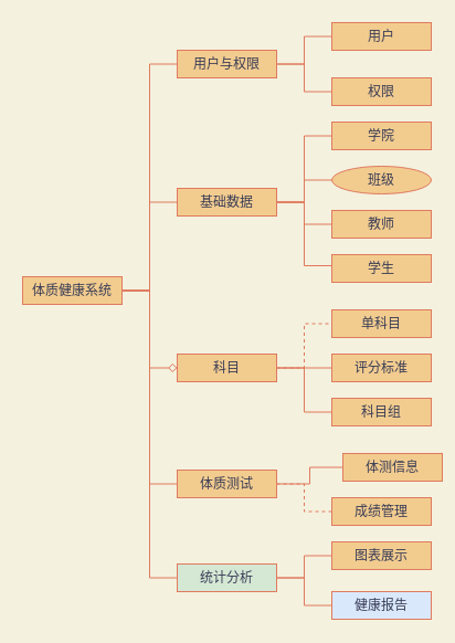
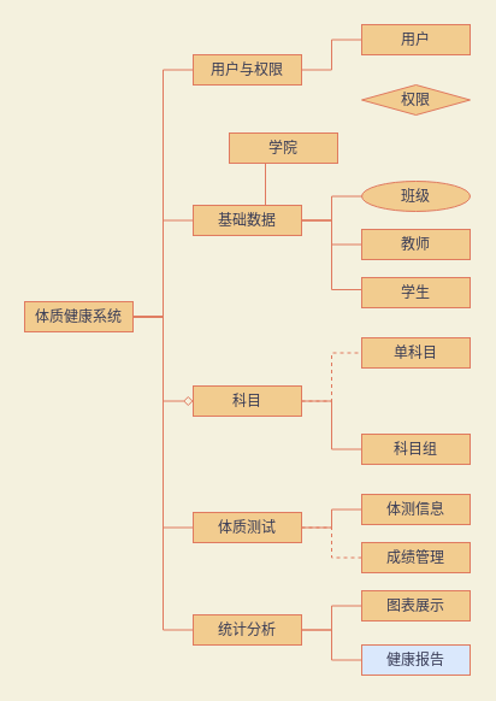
  <mxCell id="0" />
  <mxCell id="1" parent="0" />
  <mxCell id="2" value="体质健康系统" style="whiteSpace=wrap;html=1;fillColor=#F2CC8F;strokeColor=#E07A5F;fontColor=#393C56;sketch=0;" vertex="1" parent="1"><mxGeometry x="20" y="250" width="90.0" height="25" as="geometry" /></mxCell>
  <mxCell id="3" value="用户与权限" style="whiteSpace=wrap;html=1;fillColor=#F2CC8F;strokeColor=#E07A5F;fontColor=#393C56;sketch=0;" vertex="1" parent="1"><mxGeometry x="160" y="45" width="90.0" height="25" as="geometry" /></mxCell>
  <mxCell id="4" value="" style="edgeStyle=elbowEdgeStyle;elbow=horizontal;html=1;rounded=0;endArrow=none;endFill=0;strokeColor=#E07A5F;fontColor=#393C56;sketch=0;labelBackgroundColor=#F4F1DE;" edge="1" parent="1" source="2" target="3"><mxGeometry x="-390.0" y="-603.594" as="geometry" /></mxCell>
  <mxCell id="5" value="基础数据" style="whiteSpace=wrap;html=1;fillColor=#F2CC8F;strokeColor=#E07A5F;fontColor=#393C56;sketch=0;" vertex="1" parent="1"><mxGeometry x="160" y="170" width="90.0" height="25" as="geometry" /></mxCell>
  <mxCell id="6" value="" style="edgeStyle=elbowEdgeStyle;elbow=horizontal;html=1;rounded=0;endArrow=none;endFill=0;strokeColor=#E07A5F;fontColor=#393C56;sketch=0;jumpSize=2;labelBackgroundColor=#F4F1DE;" edge="1" parent="1" source="2" target="5"><mxGeometry x="-390.0" y="-603.594" as="geometry" /></mxCell>
  <mxCell id="7" value="" style="edgeStyle=elbowEdgeStyle;elbow=horizontal;html=1;rounded=0;endArrow=none;endFill=0;strokeColor=#E07A5F;fontColor=#393C56;sketch=0;labelBackgroundColor=#F4F1DE;" edge="1" parent="1" source="3" target="8"><mxGeometry x="-390.0" y="-588.594" as="geometry"><mxPoint x="-396.9" y="-2386.321" as="sourcePoint" /></mxGeometry></mxCell>
  <mxCell id="8" value="用户" style="whiteSpace=wrap;html=1;fillColor=#F2CC8F;strokeColor=#E07A5F;fontColor=#393C56;sketch=0;" vertex="1" parent="1"><mxGeometry x="300" y="20" width="90.0" height="25" as="geometry" /></mxCell>
  <mxCell id="9" value="" style="edgeStyle=elbowEdgeStyle;elbow=horizontal;html=1;rounded=0;endArrow=none;endFill=0;strokeColor=#E07A5F;fontColor=#393C56;sketch=0;labelBackgroundColor=#F4F1DE;" edge="1" parent="1" source="5" target="10"><mxGeometry x="-390.0" y="-603.594" as="geometry"><mxPoint x="-396.9" y="-2401.321" as="sourcePoint" /></mxGeometry></mxCell>
- <mxCell id="10" value="学院" style="whiteSpace=wrap;html=1;fillColor=#F2CC8F;strokeColor=#E07A5F;fontColor=#393C56;sketch=0;" vertex="1" parent="1"><mxGeometry x="300" y="110" width="90.0" height="25" as="geometry" /></mxCell>
+ <mxCell id="10" value="学院" style="whiteSpace=wrap;html=1;fillColor=#F2CC8F;strokeColor=#E07A5F;fontColor=#393C56;sketch=0;" vertex="1" parent="1"><mxGeometry x="190" y="110" width="90.0" height="25" as="geometry" /></mxCell>
  <mxCell id="11" value="科目" style="whiteSpace=wrap;html=1;fillColor=#F2CC8F;strokeColor=#E07A5F;fontColor=#393C56;sketch=0;treeMoving=0;treeFolding=0;" vertex="1" parent="1"><mxGeometry x="160" y="320" width="90.0" height="25" as="geometry" /></mxCell>
  <mxCell id="12" value="体质测试" style="whiteSpace=wrap;html=1;fillColor=#F2CC8F;strokeColor=#E07A5F;fontColor=#393C56;movableLabel=0;metaEdit=1;part=1;sketch=0;" vertex="1" parent="1"><mxGeometry x="160" y="425" width="90.0" height="25" as="geometry" /></mxCell>
  <mxCell id="13" value="" style="edgeStyle=elbowEdgeStyle;elbow=horizontal;html=1;rounded=0;endArrow=diamond;endFill=0;strokeColor=#E07A5F;fontColor=#393C56;sketch=0;labelBackgroundColor=#F4F1DE;" edge="1" parent="1" source="2" target="11"><mxGeometry x="-390.0" y="-603.594" as="geometry"><mxPoint x="-630" y="-2473.287" as="sourcePoint" /><mxPoint x="-585" y="-2488.438" as="targetPoint" /></mxGeometry></mxCell>
  <mxCell id="14" value="" style="edgeStyle=elbowEdgeStyle;elbow=horizontal;html=1;rounded=0;endArrow=none;endFill=0;strokeColor=#E07A5F;fontColor=#393C56;sketch=0;labelBackgroundColor=#F4F1DE;" edge="1" parent="1" source="2" target="12"><mxGeometry x="-390.0" y="-603.594" as="geometry"><mxPoint x="-630" y="-2473.287" as="sourcePoint" /><mxPoint x="-585" y="-2458.137" as="targetPoint" /></mxGeometry></mxCell>
- <mxCell id="15" value="统计分析" style="whiteSpace=wrap;html=1;fillColor=#d5e8d4;strokeColor=#E07A5F;fontColor=#393C56;sketch=0;" vertex="1" parent="1"><mxGeometry x="160" y="510" width="90.0" height="25" as="geometry" /></mxCell>
+ <mxCell id="15" value="统计分析" style="whiteSpace=wrap;html=1;fillColor=#F2CC8F;strokeColor=#E07A5F;fontColor=#393C56;sketch=0;" vertex="1" parent="1"><mxGeometry x="160" y="510" width="90.0" height="25" as="geometry" /></mxCell>
  <mxCell id="16" value="" style="edgeStyle=elbowEdgeStyle;elbow=horizontal;html=1;rounded=0;endArrow=none;endFill=0;strokeColor=#E07A5F;fontColor=#393C56;sketch=0;labelBackgroundColor=#F4F1DE;" edge="1" parent="1" source="2" target="15"><mxGeometry x="-390.0" y="-603.594" as="geometry"><mxPoint x="-630" y="-2427.835" as="sourcePoint" /><mxPoint x="-585" y="-2412.684" as="targetPoint" /></mxGeometry></mxCell>
- <mxCell id="17" value="权限" style="whiteSpace=wrap;html=1;fillColor=#F2CC8F;strokeColor=#E07A5F;fontColor=#393C56;sketch=0;" vertex="1" parent="1"><mxGeometry x="300" y="70" width="90.0" height="25" as="geometry" /></mxCell>
- <mxCell id="18" value="" style="edgeStyle=elbowEdgeStyle;elbow=horizontal;html=1;rounded=0;endArrow=none;endFill=0;strokeColor=#E07A5F;fontColor=#393C56;sketch=0;labelBackgroundColor=#F4F1DE;" edge="1" parent="1" source="3" target="17"><mxGeometry x="-390.0" y="-588.594" as="geometry"><mxPoint x="-495" y="-2397.684" as="sourcePoint" /><mxPoint x="-450" y="-2397.684" as="targetPoint" /></mxGeometry></mxCell>
+ <mxCell id="17" value="权限" style="rhombus;whiteSpace=wrap;html=1;fillColor=#F2CC8F;strokeColor=#E07A5F;fontColor=#393C56;sketch=0;" vertex="1" parent="1"><mxGeometry x="300" y="70" width="90.0" height="25" as="geometry" /></mxCell>
  <mxCell id="19" value="班级" style="ellipse;whiteSpace=wrap;html=1;fillColor=#F2CC8F;strokeColor=#E07A5F;fontColor=#393C56;sketch=0;" vertex="1" parent="1"><mxGeometry x="300" y="150" width="90.0" height="25" as="geometry" /></mxCell>
  <mxCell id="20" value="" style="edgeStyle=elbowEdgeStyle;elbow=horizontal;html=1;rounded=0;endArrow=none;endFill=0;strokeColor=#E07A5F;fontColor=#393C56;sketch=0;labelBackgroundColor=#F4F1DE;" edge="1" parent="1" source="5" target="19"><mxGeometry x="-390.0" y="-603.594" as="geometry"><mxPoint x="-495" y="-2291.477" as="sourcePoint" /><mxPoint x="-450" y="-2291.477" as="targetPoint" /></mxGeometry></mxCell>
  <mxCell id="21" value="教师" style="whiteSpace=wrap;html=1;fillColor=#F2CC8F;strokeColor=#E07A5F;fontColor=#393C56;sketch=0;" vertex="1" parent="1"><mxGeometry x="300" y="190" width="90.0" height="25" as="geometry" /></mxCell>
  <mxCell id="22" value="" style="edgeStyle=elbowEdgeStyle;elbow=horizontal;html=1;rounded=0;endArrow=none;endFill=0;strokeColor=#E07A5F;fontColor=#393C56;sketch=0;labelBackgroundColor=#F4F1DE;" edge="1" parent="1" source="5" target="21"><mxGeometry x="-390.0" y="-603.594" as="geometry"><mxPoint x="-495" y="-2192.996" as="sourcePoint" /><mxPoint x="-450" y="-2208.147" as="targetPoint" /></mxGeometry></mxCell>
  <mxCell id="23" value="学生" style="whiteSpace=wrap;html=1;fillColor=#F2CC8F;strokeColor=#E07A5F;fontColor=#393C56;sketch=0;" vertex="1" parent="1"><mxGeometry x="300" y="230" width="90.0" height="25" as="geometry" /></mxCell>
  <mxCell id="24" value="" style="edgeStyle=elbowEdgeStyle;elbow=horizontal;html=1;endArrow=none;endFill=0;strokeColor=#E07A5F;fontColor=#393C56;sketch=0;startSize=11;jumpSize=1;jumpStyle=gap;targetPerimeterSpacing=0;sourcePerimeterSpacing=0;endSize=11;rounded=0;labelBackgroundColor=#F4F1DE;" edge="1" parent="1" source="5" target="23"><mxGeometry x="-390.0" y="-603.594" as="geometry"><mxPoint x="-495" y="-2080.88" as="sourcePoint" /><mxPoint x="-450" y="-2111.182" as="targetPoint" /><Array as="points"><mxPoint x="275" y="240" /><mxPoint x="275" y="230" /></Array></mxGeometry></mxCell>
  <mxCell id="25" value="" style="edgeStyle=elbowEdgeStyle;elbow=horizontal;html=1;rounded=0;endArrow=none;endFill=0;strokeColor=#E07A5F;fontColor=#393C56;sketch=0;labelBackgroundColor=#F4F1DE;dashed=1;" edge="1" parent="1" source="11" target="26"><mxGeometry x="-390.0" y="-603.594" as="geometry"><mxPoint x="-396.9" y="-1864.98" as="sourcePoint" /><mxPoint x="-585" y="-2488.438" as="targetPoint" /></mxGeometry></mxCell>
  <mxCell id="26" value="单科目" style="whiteSpace=wrap;html=1;fillColor=#F2CC8F;strokeColor=#E07A5F;fontColor=#393C56;sketch=0;" vertex="1" parent="1"><mxGeometry x="300" y="280" width="90.0" height="25" as="geometry" /></mxCell>
- <mxCell id="27" value="评分标准" style="whiteSpace=wrap;html=1;fillColor=#F2CC8F;strokeColor=#E07A5F;fontColor=#393C56;sketch=0;" vertex="1" parent="1"><mxGeometry x="300" y="320" width="90.0" height="25" as="geometry" /></mxCell>
- <mxCell id="28" value="" style="edgeStyle=elbowEdgeStyle;elbow=horizontal;html=1;rounded=0;endArrow=none;endFill=0;strokeColor=#E07A5F;fontColor=#393C56;sketch=0;labelBackgroundColor=#F4F1DE;" edge="1" parent="1" source="11" target="27"><mxGeometry x="-390.0" y="-603.594" as="geometry"><mxPoint x="-495" y="-1883.918" as="sourcePoint" /><mxPoint x="-450" y="-1883.918" as="targetPoint" /></mxGeometry></mxCell>
  <mxCell id="29" value="科目组" style="whiteSpace=wrap;html=1;fillColor=#F2CC8F;strokeColor=#E07A5F;fontColor=#393C56;sketch=0;" vertex="1" parent="1"><mxGeometry x="300" y="360" width="90.0" height="25" as="geometry" /></mxCell>
  <mxCell id="30" value="" style="edgeStyle=elbowEdgeStyle;elbow=horizontal;html=1;rounded=0;endArrow=none;endFill=0;strokeColor=#E07A5F;fontColor=#393C56;sketch=0;labelBackgroundColor=#F4F1DE;" edge="1" parent="1" source="11" target="29"><mxGeometry x="-390.0" y="-603.594" as="geometry"><mxPoint x="-495" y="-1739.985" as="sourcePoint" /><mxPoint x="-450" y="-1755.136" as="targetPoint" /></mxGeometry></mxCell>
  <mxCell id="31" value="" style="edgeStyle=elbowEdgeStyle;elbow=horizontal;html=1;rounded=0;endArrow=none;endFill=0;strokeColor=#E07A5F;fontColor=#393C56;sketch=0;labelBackgroundColor=#F4F1DE;" edge="1" parent="1" source="12" target="32"><mxGeometry x="-390.0" y="-603.594" as="geometry"><mxPoint x="-396.9" y="-1566.508" as="sourcePoint" /><mxPoint x="-585" y="-2458.137" as="targetPoint" /></mxGeometry></mxCell>
- <mxCell id="32" value="体测信息" style="whiteSpace=wrap;html=1;fillColor=#F2CC8F;strokeColor=#E07A5F;fontColor=#393C56;sketch=0;" vertex="1" parent="1"><mxGeometry x="310" y="410" width="90.0" height="25" as="geometry" /></mxCell>
+ <mxCell id="32" value="体测信息" style="whiteSpace=wrap;html=1;fillColor=#F2CC8F;strokeColor=#E07A5F;fontColor=#393C56;sketch=0;" vertex="1" parent="1"><mxGeometry x="300" y="410" width="90.0" height="25" as="geometry" /></mxCell>
  <mxCell id="33" value="成绩管理" style="whiteSpace=wrap;html=1;fillColor=#F2CC8F;strokeColor=#E07A5F;fontColor=#393C56;sketch=0;" vertex="1" parent="1"><mxGeometry x="300" y="450" width="90.0" height="25" as="geometry" /></mxCell>
  <mxCell id="34" value="" style="edgeStyle=elbowEdgeStyle;elbow=horizontal;html=1;rounded=0;endArrow=none;endFill=0;strokeColor=#E07A5F;fontColor=#393C56;sketch=0;labelBackgroundColor=#F4F1DE;dashed=1;" edge="1" parent="1" source="12" target="33"><mxGeometry x="-390.0" y="-603.594" as="geometry"><mxPoint x="-495" y="-1524.843" as="sourcePoint" /><mxPoint x="-450" y="-1524.843" as="targetPoint" /></mxGeometry></mxCell>
  <mxCell id="35" value="" style="edgeStyle=elbowEdgeStyle;elbow=horizontal;html=1;rounded=0;endArrow=none;endFill=0;strokeColor=#E07A5F;fontColor=#393C56;sketch=0;labelBackgroundColor=#F4F1DE;" edge="1" parent="1" source="15" target="36"><mxGeometry x="-390.0" y="-603.594" as="geometry"><mxPoint x="-396.9" y="-1393.788" as="sourcePoint" /><mxPoint x="-585" y="-2412.684" as="targetPoint" /></mxGeometry></mxCell>
  <mxCell id="36" value="图表展示" style="whiteSpace=wrap;html=1;fillColor=#F2CC8F;strokeColor=#E07A5F;fontColor=#393C56;sketch=0;" vertex="1" parent="1"><mxGeometry x="300" y="490" width="90.0" height="25" as="geometry" /></mxCell>
  <mxCell id="37" value="健康报告" style="whiteSpace=wrap;html=1;fillColor=#dae8fc;strokeColor=#E07A5F;fontColor=#393C56;sketch=0;treeFolding=0;treeMoving=1;" vertex="1" parent="1"><mxGeometry x="300" y="535" width="90.0" height="25" as="geometry" /></mxCell>
  <mxCell id="38" value="" style="edgeStyle=elbowEdgeStyle;elbow=horizontal;html=1;rounded=0;endArrow=none;endFill=0;strokeColor=#E07A5F;fontColor=#393C56;sketch=0;labelBackgroundColor=#F4F1DE;" edge="1" parent="1" source="15" target="37"><mxGeometry x="-680" y="-953.594" as="geometry"><mxPoint x="-490" y="-533.637" as="sourcePoint" /><mxPoint x="-440" y="-533.637" as="targetPoint" /></mxGeometry></mxCell>
